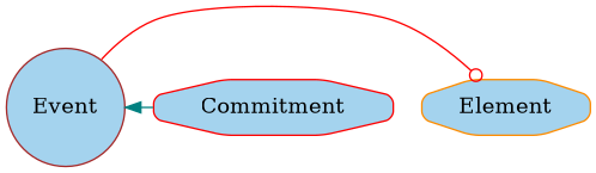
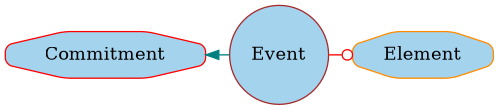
  digraph {
    rankdir=TB
    node [fillcolor=lightskyblue2 shape=octagon style="filled,rounded"]
    Element [color=darkorange]
    Commitment [color=red]
    Event [color=brown shape=circle]
    subgraph sub_1 {
      rank=same
      Element
      Commitment
      Event
    }
    Event -> Element [arrowhead=odot color=red]
-   Event -> Commitment [color=teal dir=back]
+   Commitment -> Event [color=teal dir=back]
  }
